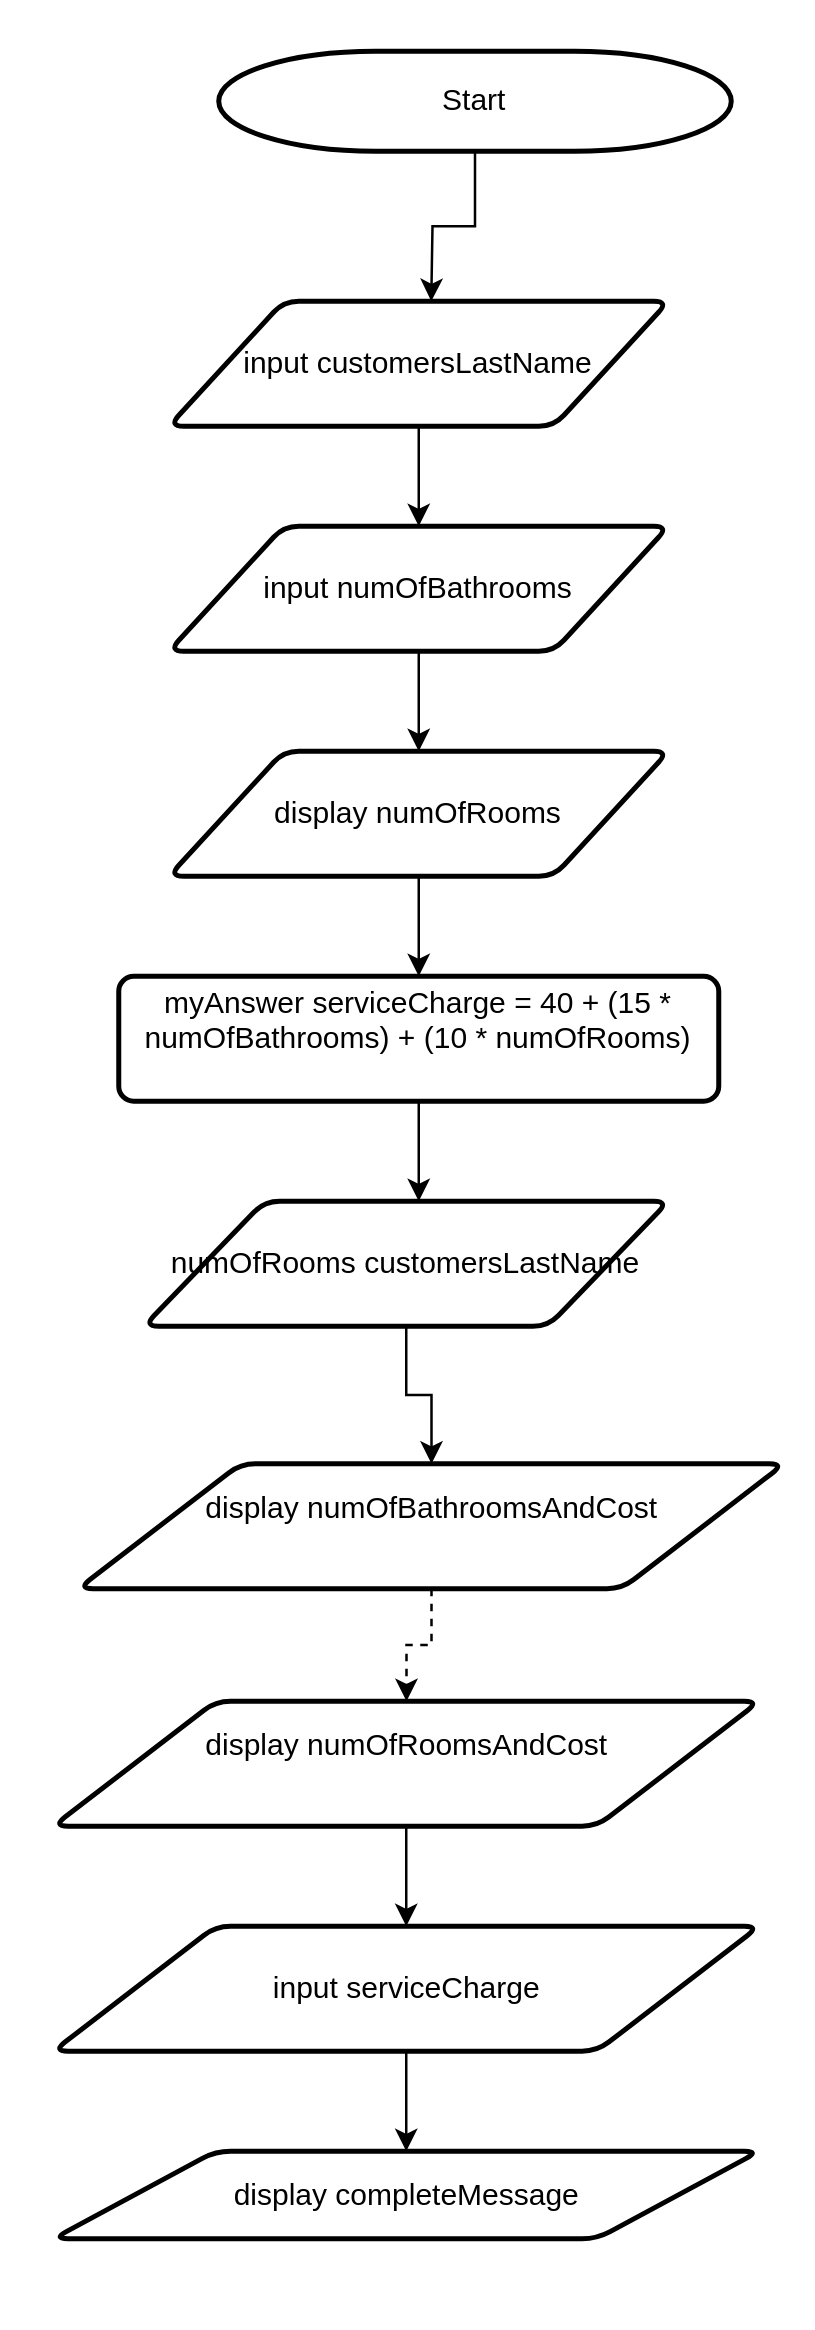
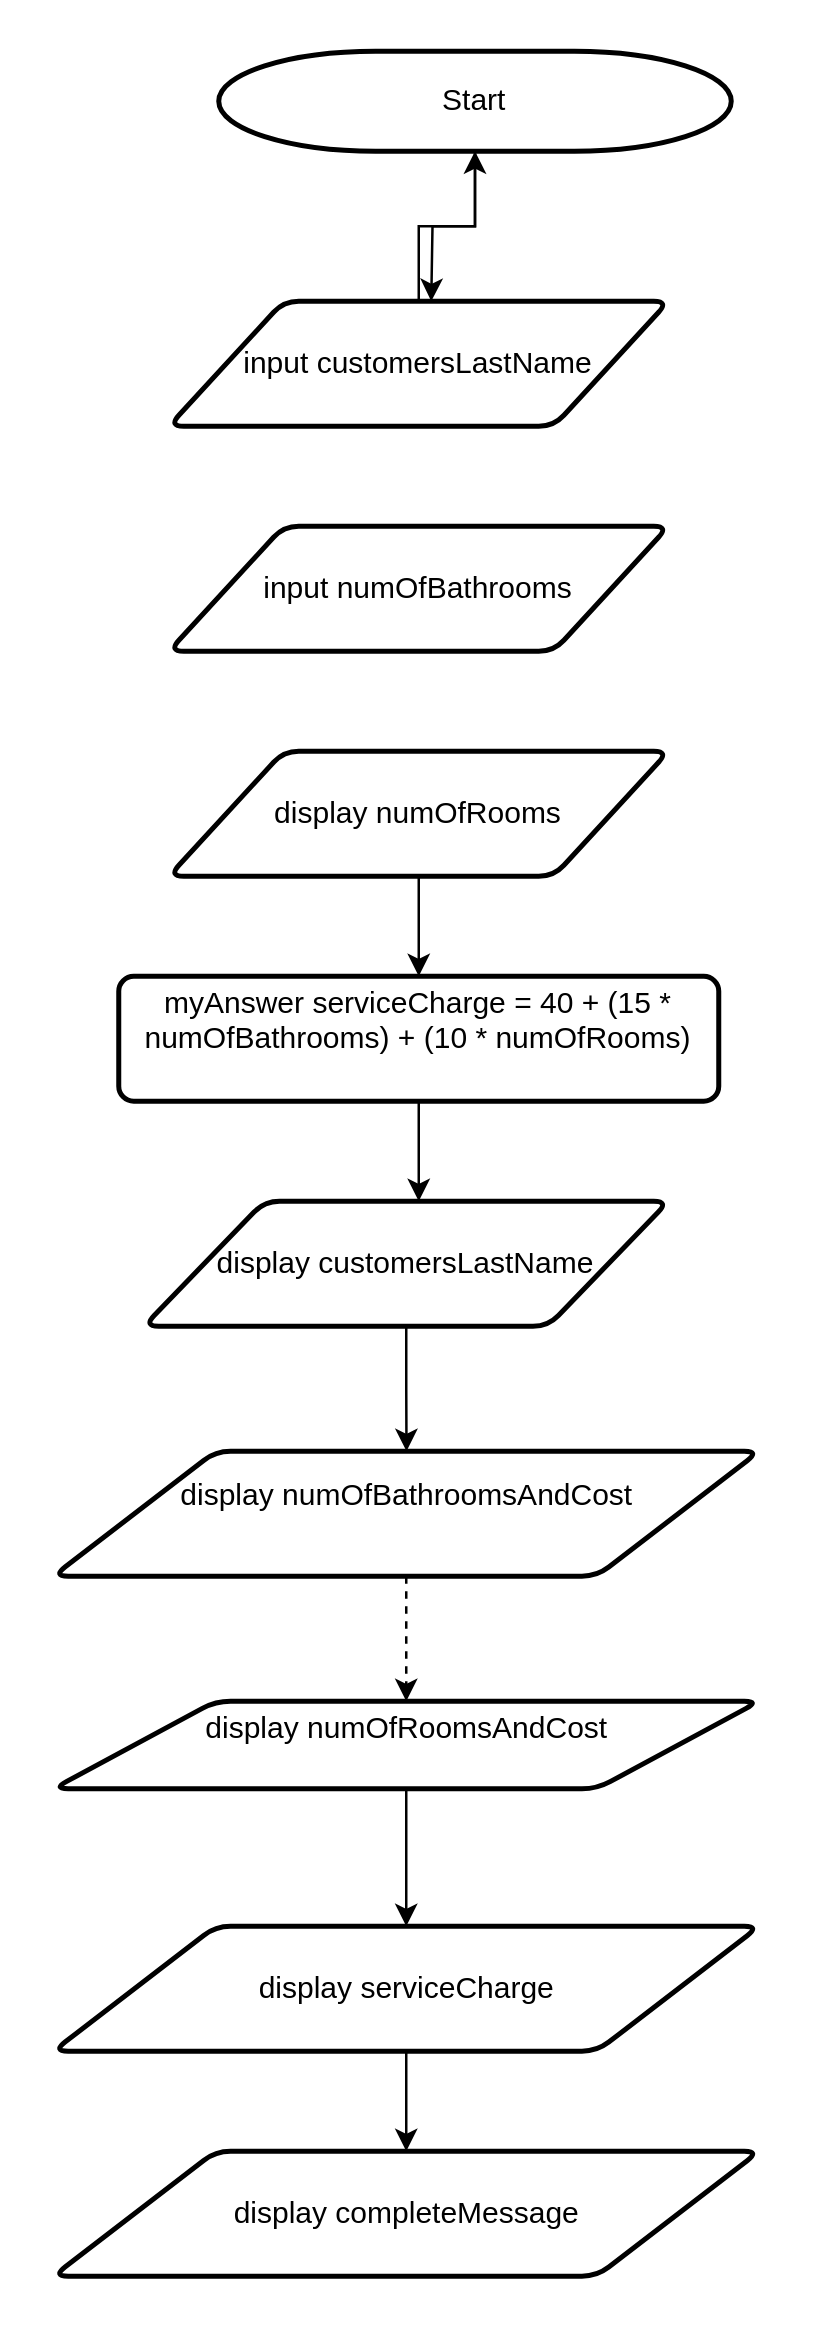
  <mxCell id="0" />
  <mxCell id="1" parent="0" />
  <mxCell id="2" value="" style="edgeStyle=orthogonalEdgeStyle;rounded=0;orthogonalLoop=1;jettySize=auto;html=1;" edge="1" parent="1" source="3"><mxGeometry relative="1" as="geometry"><mxPoint x="172" y="120" as="targetPoint" /></mxGeometry></mxCell>
  <mxCell id="3" value="Start" style="strokeWidth=2;html=1;shape=mxgraph.flowchart.terminator;whiteSpace=wrap;" vertex="1" parent="1"><mxGeometry x="87" y="20" width="205" height="40" as="geometry" /></mxCell>
- <mxCell id="4" value="" style="edgeStyle=orthogonalEdgeStyle;rounded=0;orthogonalLoop=1;jettySize=auto;html=1;" edge="1" parent="1" source="5" target="7"><mxGeometry relative="1" as="geometry" /></mxCell>
+ <mxCell id="4" value="" style="edgeStyle=orthogonalEdgeStyle;rounded=0;orthogonalLoop=1;jettySize=auto;html=1;" edge="1" parent="1" source="5" target="3"><mxGeometry relative="1" as="geometry" /></mxCell>
  <mxCell id="5" value="input customersLastName" style="shape=parallelogram;html=1;strokeWidth=2;perimeter=parallelogramPerimeter;whiteSpace=wrap;rounded=1;arcSize=12;size=0.23;strokeColor=default;align=center;verticalAlign=middle;fontFamily=Helvetica;fontSize=12;fontColor=default;fillColor=default;" vertex="1" parent="1"><mxGeometry x="67" y="120" width="200" height="50" as="geometry" /></mxCell>
- <mxCell id="6" value="" style="edgeStyle=orthogonalEdgeStyle;rounded=0;orthogonalLoop=1;jettySize=auto;html=1;" edge="1" parent="1" source="7" target="9"><mxGeometry relative="1" as="geometry" /></mxCell>
  <mxCell id="7" value="input numOfBathrooms" style="shape=parallelogram;html=1;strokeWidth=2;perimeter=parallelogramPerimeter;whiteSpace=wrap;rounded=1;arcSize=12;size=0.23;strokeColor=default;align=center;verticalAlign=middle;fontFamily=Helvetica;fontSize=12;fontColor=default;fillColor=default;" vertex="1" parent="1"><mxGeometry x="67" y="210" width="200" height="50" as="geometry" /></mxCell>
  <mxCell id="8" value="" style="edgeStyle=orthogonalEdgeStyle;rounded=0;orthogonalLoop=1;jettySize=auto;html=1;" edge="1" parent="1" source="9" target="11"><mxGeometry relative="1" as="geometry" /></mxCell>
  <mxCell id="9" value="display numOfRooms" style="shape=parallelogram;html=1;strokeWidth=2;perimeter=parallelogramPerimeter;whiteSpace=wrap;rounded=1;arcSize=12;size=0.23;strokeColor=default;align=center;verticalAlign=middle;fontFamily=Helvetica;fontSize=12;fontColor=default;fillColor=default;" vertex="1" parent="1"><mxGeometry x="67" y="300" width="200" height="50" as="geometry" /></mxCell>
  <mxCell id="10" value="" style="edgeStyle=orthogonalEdgeStyle;rounded=0;orthogonalLoop=1;jettySize=auto;html=1;" edge="1" parent="1" source="11"><mxGeometry relative="1" as="geometry"><mxPoint x="167" y="480" as="targetPoint" /></mxGeometry></mxCell>
  <mxCell id="11" value="myAnswer serviceCharge = 40 + (15 * numOfBathrooms) + (10 * numOfRooms)&lt;div&gt;&lt;br&gt;&lt;/div&gt;" style="rounded=1;whiteSpace=wrap;html=1;strokeWidth=2;arcSize=12;" vertex="1" parent="1"><mxGeometry x="47" y="390" width="240" height="50" as="geometry" /></mxCell>
  <mxCell id="12" value="" style="edgeStyle=orthogonalEdgeStyle;rounded=0;orthogonalLoop=1;jettySize=auto;html=1;" edge="1" parent="1" source="13" target="15"><mxGeometry relative="1" as="geometry" /></mxCell>
- <mxCell id="13" value="numOfRooms customersLastName" style="shape=parallelogram;html=1;strokeWidth=2;perimeter=parallelogramPerimeter;whiteSpace=wrap;rounded=1;arcSize=12;size=0.23;strokeColor=default;align=center;verticalAlign=middle;fontFamily=Helvetica;fontSize=12;fontColor=default;fillColor=default;" vertex="1" parent="1"><mxGeometry x="57" y="480" width="210" height="50" as="geometry" /></mxCell>
+ <mxCell id="13" value="display customersLastName" style="shape=parallelogram;html=1;strokeWidth=2;perimeter=parallelogramPerimeter;whiteSpace=wrap;rounded=1;arcSize=12;size=0.23;strokeColor=default;align=center;verticalAlign=middle;fontFamily=Helvetica;fontSize=12;fontColor=default;fillColor=default;" vertex="1" parent="1"><mxGeometry x="57" y="480" width="210" height="50" as="geometry" /></mxCell>
  <mxCell id="14" value="" style="edgeStyle=orthogonalEdgeStyle;rounded=0;orthogonalLoop=1;jettySize=auto;html=1;dashed=1;" edge="1" parent="1" source="15" target="17"><mxGeometry relative="1" as="geometry" /></mxCell>
- <mxCell id="15" value="display numOfBathroomsAndCost&lt;div&gt;&lt;br&gt;&lt;/div&gt;" style="shape=parallelogram;html=1;strokeWidth=2;perimeter=parallelogramPerimeter;whiteSpace=wrap;rounded=1;arcSize=12;size=0.23;strokeColor=default;align=center;verticalAlign=middle;fontFamily=Helvetica;fontSize=12;fontColor=default;fillColor=default;" vertex="1" parent="1"><mxGeometry x="30.75" y="585" width="282.5" height="50" as="geometry" /></mxCell>
+ <mxCell id="15" value="display numOfBathroomsAndCost&lt;div&gt;&lt;br&gt;&lt;/div&gt;" style="shape=parallelogram;html=1;strokeWidth=2;perimeter=parallelogramPerimeter;whiteSpace=wrap;rounded=1;arcSize=12;size=0.23;strokeColor=default;align=center;verticalAlign=middle;fontFamily=Helvetica;fontSize=12;fontColor=default;fillColor=default;" vertex="1" parent="1"><mxGeometry x="20.75" y="580" width="282.5" height="50" as="geometry" /></mxCell>
  <mxCell id="16" value="" style="edgeStyle=orthogonalEdgeStyle;rounded=0;orthogonalLoop=1;jettySize=auto;html=1;" edge="1" parent="1" source="17" target="19"><mxGeometry relative="1" as="geometry" /></mxCell>
- <mxCell id="17" value="display numOfRoomsAndCost&lt;br&gt;&lt;div&gt;&lt;br&gt;&lt;/div&gt;" style="shape=parallelogram;html=1;strokeWidth=2;perimeter=parallelogramPerimeter;whiteSpace=wrap;rounded=1;arcSize=12;size=0.23;strokeColor=default;align=center;verticalAlign=middle;fontFamily=Helvetica;fontSize=12;fontColor=default;fillColor=default;" vertex="1" parent="1"><mxGeometry x="20.75" y="680" width="282.5" height="50" as="geometry" /></mxCell>
+ <mxCell id="17" value="display numOfRoomsAndCost&lt;br&gt;&lt;div&gt;&lt;br&gt;&lt;/div&gt;" style="shape=parallelogram;html=1;strokeWidth=2;perimeter=parallelogramPerimeter;whiteSpace=wrap;rounded=1;arcSize=12;size=0.23;strokeColor=default;align=center;verticalAlign=middle;fontFamily=Helvetica;fontSize=12;fontColor=default;fillColor=default;" vertex="1" parent="1"><mxGeometry x="20.75" y="680" width="282.5" height="35" as="geometry" /></mxCell>
  <mxCell id="18" value="" style="edgeStyle=orthogonalEdgeStyle;rounded=0;orthogonalLoop=1;jettySize=auto;html=1;" edge="1" parent="1" source="19" target="20"><mxGeometry relative="1" as="geometry" /></mxCell>
- <mxCell id="19" value="input serviceCharge" style="shape=parallelogram;html=1;strokeWidth=2;perimeter=parallelogramPerimeter;whiteSpace=wrap;rounded=1;arcSize=12;size=0.23;strokeColor=default;align=center;verticalAlign=middle;fontFamily=Helvetica;fontSize=12;fontColor=default;fillColor=default;" vertex="1" parent="1"><mxGeometry x="20.75" y="770" width="282.5" height="50" as="geometry" /></mxCell>
- <mxCell id="20" value="display completeMessage" style="shape=parallelogram;html=1;strokeWidth=2;perimeter=parallelogramPerimeter;whiteSpace=wrap;rounded=1;arcSize=12;size=0.23;strokeColor=default;align=center;verticalAlign=middle;fontFamily=Helvetica;fontSize=12;fontColor=default;fillColor=default;" vertex="1" parent="1"><mxGeometry x="20.75" y="860" width="282.5" height="35" as="geometry" /></mxCell>
+ <mxCell id="19" value="display serviceCharge" style="shape=parallelogram;html=1;strokeWidth=2;perimeter=parallelogramPerimeter;whiteSpace=wrap;rounded=1;arcSize=12;size=0.23;strokeColor=default;align=center;verticalAlign=middle;fontFamily=Helvetica;fontSize=12;fontColor=default;fillColor=default;" vertex="1" parent="1"><mxGeometry x="20.75" y="770" width="282.5" height="50" as="geometry" /></mxCell>
+ <mxCell id="20" value="display completeMessage" style="shape=parallelogram;html=1;strokeWidth=2;perimeter=parallelogramPerimeter;whiteSpace=wrap;rounded=1;arcSize=12;size=0.23;strokeColor=default;align=center;verticalAlign=middle;fontFamily=Helvetica;fontSize=12;fontColor=default;fillColor=default;" vertex="1" parent="1"><mxGeometry x="20.75" y="860" width="282.5" height="50" as="geometry" /></mxCell>
